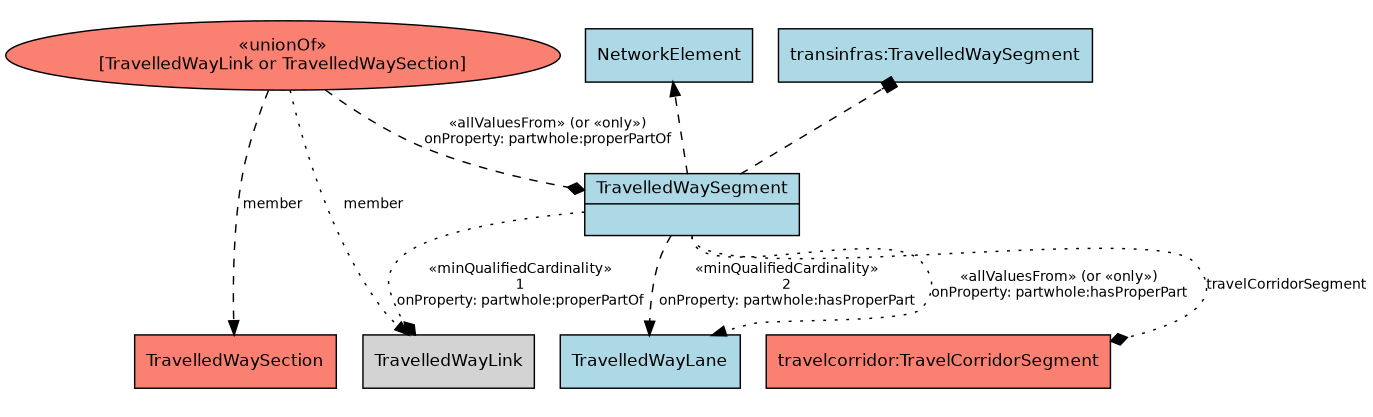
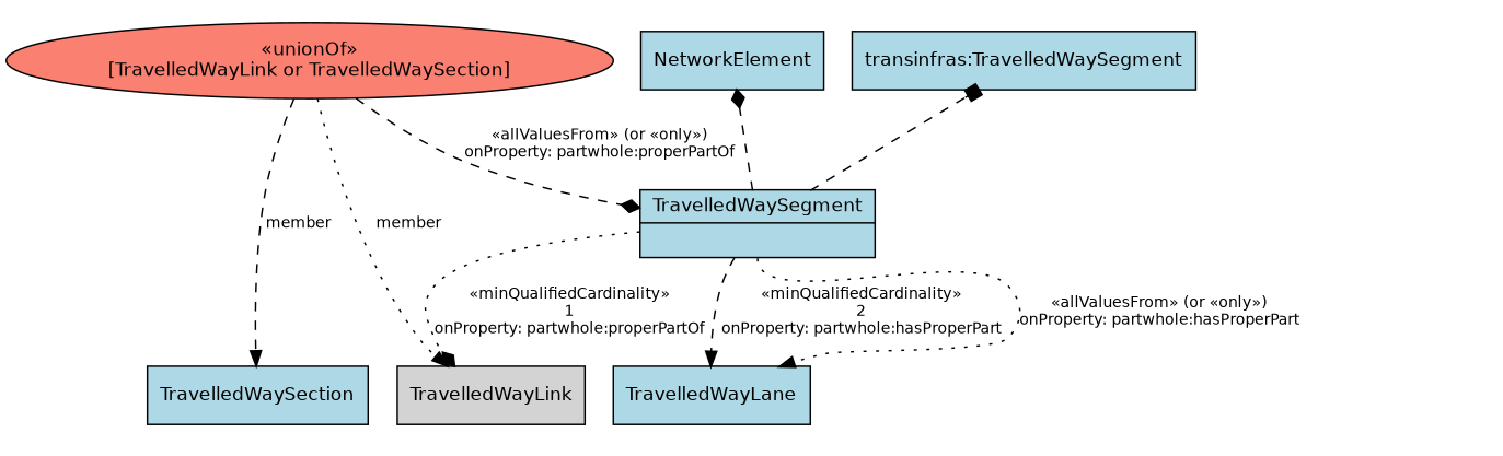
  digraph {
    fontname="DejaVu Sans"
    splines=true
    node [fillcolor=lightblue fontname="DejaVu Sans" fontsize=12 shape=record style=filled]
    edge [arrowhead=normal fontname="DejaVu Sans" fontsize=10 style=dashed]
    n1 [label="{TravelledWaySegment|}"]
    n2 [label=NetworkElement]
    n3 [label="transinfras:TravelledWaySegment"]
    n4 [label=TravelledWayLane]
    n5 [fillcolor=lightgrey label=TravelledWayLink]
-   n6 [fillcolor=salmon label=TravelledWaySection]
-   n7 [fillcolor=salmon label="travelcorridor:TravelCorridorSegment"]
+   n6 [label=TravelledWaySection]
    n8 [fillcolor=salmon label="«unionOf»\n[TravelledWayLink or TravelledWaySection]" shape=ellipse]
    subgraph cluster_1 {
      rankdir=TB
      style=invis
      n2
      n3
      subgraph sub_2 {
        rank=max
        rankdir=TB
        style=invis
        n1
      }
    }
    subgraph cluster_3 {
      style=invis
      n4
      n5
      n6
-     n7
    }
-   n1 -> n2
+   n1 -> n2 [arrowhead=diamond]
    n1 -> n3 [arrowhead=box]
    n1 -> n4 [label="«allValuesFrom» (or «only»)\nonProperty: partwhole:hasProperPart" style=dotted tailport=s]
    n1 -> n4 [label="«minQualifiedCardinality»\n2\nonProperty: partwhole:hasProperPart"]
    n1 -> n5 [arrowhead=diamond label="«minQualifiedCardinality»\n1\nonProperty: partwhole:properPartOf" style=dotted]
-   n1 -> n7 [arrowhead=diamond label=travelCorridorSegment style=dotted tailport=s]
    n8 -> n1 [arrowhead=diamond label="«allValuesFrom» (or «only»)\nonProperty: partwhole:properPartOf"]
    n8 -> n5 [label=member style=dotted]
    n8 -> n6 [label=member]
  }
